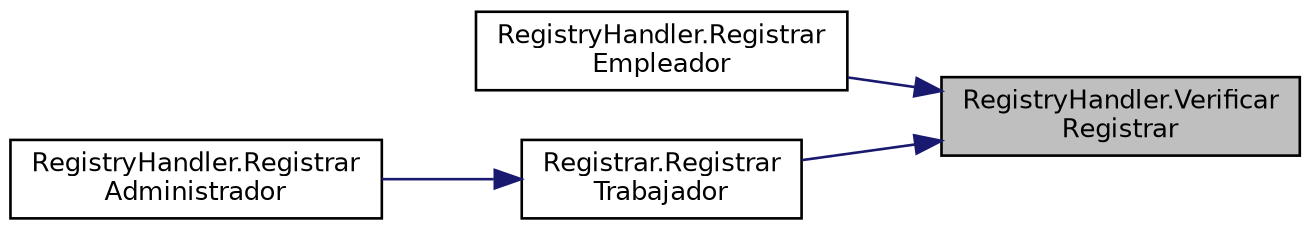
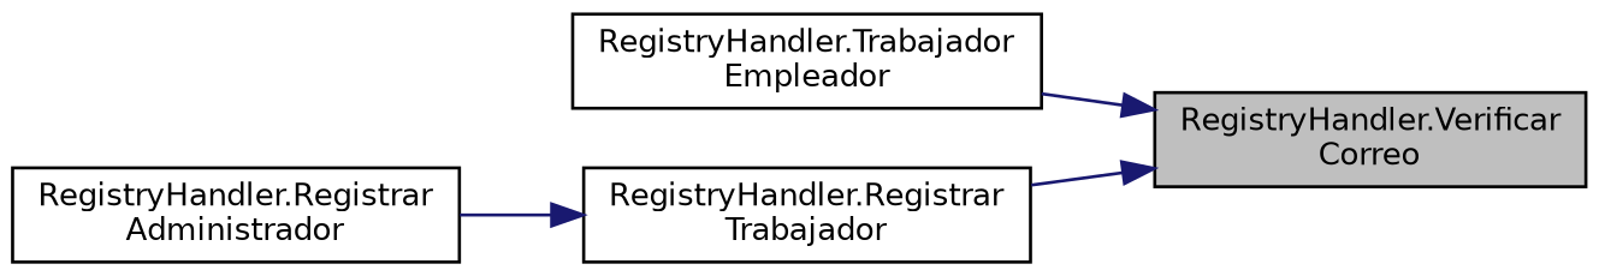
  digraph {
    rankdir=RL
    node [color=black fillcolor=white fontname=Helvetica fontsize=10 shape=record style=filled]
    edge [color=midnightblue dir=back fontname=Helvetica fontsize=10 labelfontname=Helvetica labelfontsize=10 style=solid]
-   n1 [fillcolor=grey75 fontcolor=black height=0.2 label="RegistryHandler.Verificar\lRegistrar" width=0.4]
-   n2 [height=0.2 label="RegistryHandler.Registrar\lEmpleador" width=0.4]
-   n3 [height=0.2 label="Registrar.Registrar\lTrabajador" width=0.4]
+   n1 [fillcolor=grey75 fontcolor=black height=0.2 label="RegistryHandler.Verificar\lCorreo" width=0.4]
+   n2 [height=0.2 label="RegistryHandler.Trabajador\lEmpleador" width=0.4]
+   n3 [height=0.2 label="RegistryHandler.Registrar\lTrabajador" width=0.4]
    n4 [height=0.2 label="RegistryHandler.Registrar\lAdministrador" width=0.4]
    n1 -> n2
    n1 -> n3
    n3 -> n4
  }
